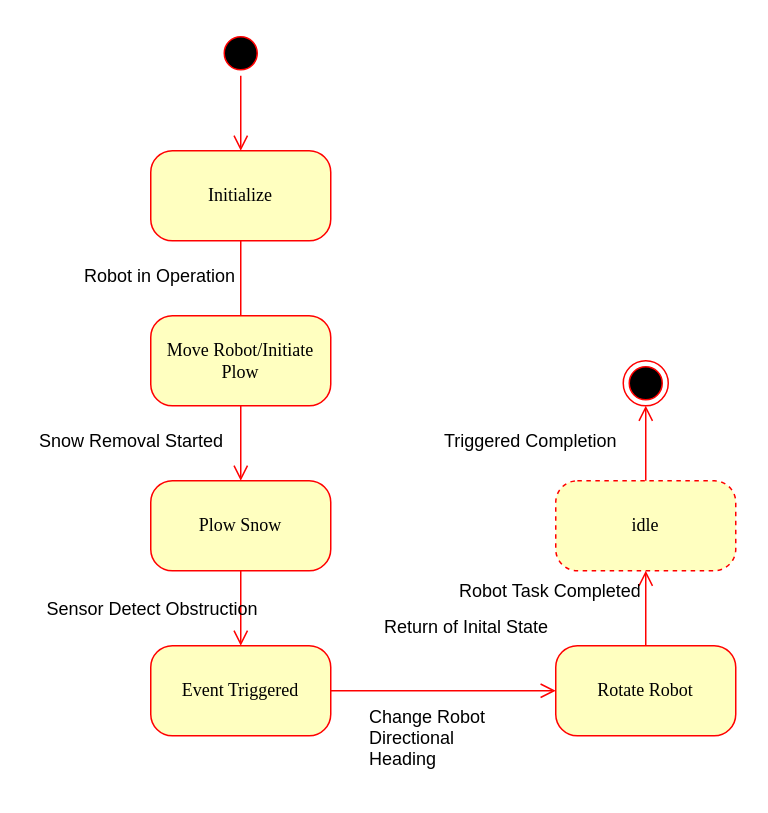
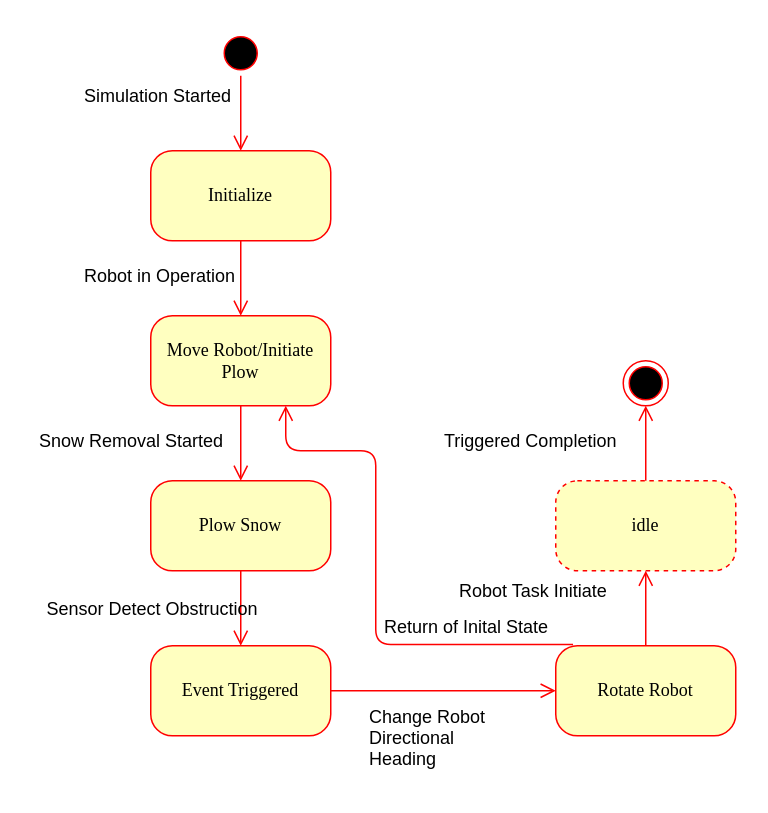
  <mxCell id="0" />
  <mxCell id="1" parent="0" />
  <mxCell id="2" value="" style="ellipse;html=1;shape=startState;fillColor=#000000;strokeColor=#ff0000;rounded=1;shadow=0;comic=0;labelBackgroundColor=none;fontFamily=Verdana;fontSize=12;fontColor=#000000;align=center;direction=south;" parent="1" vertex="1"><mxGeometry x="145" y="20" width="30" height="30" as="geometry" /></mxCell>
  <mxCell id="3" value="Plow Snow" style="rounded=1;whiteSpace=wrap;html=1;arcSize=24;fillColor=#ffffc0;strokeColor=#ff0000;shadow=0;comic=0;labelBackgroundColor=none;fontFamily=Verdana;fontSize=12;fontColor=#000000;align=center;" parent="1" vertex="1"><mxGeometry x="100" y="320" width="120" height="60" as="geometry" /></mxCell>
  <mxCell id="4" value="Initialize" style="rounded=1;whiteSpace=wrap;html=1;arcSize=24;fillColor=#ffffc0;strokeColor=#ff0000;shadow=0;comic=0;labelBackgroundColor=none;fontFamily=Verdana;fontSize=12;fontColor=#000000;align=center;" parent="1" vertex="1"><mxGeometry x="100" y="100" width="120" height="60" as="geometry" /></mxCell>
  <mxCell id="5" value="Move Robot/Initiate Plow" style="rounded=1;whiteSpace=wrap;html=1;arcSize=24;fillColor=#ffffc0;strokeColor=#ff0000;shadow=0;comic=0;labelBackgroundColor=none;fontFamily=Verdana;fontSize=12;fontColor=#000000;align=center;" parent="1" vertex="1"><mxGeometry x="100" y="210" width="120" height="60" as="geometry" /></mxCell>
  <mxCell id="6" style="edgeStyle=orthogonalEdgeStyle;html=1;labelBackgroundColor=none;endArrow=open;endSize=8;strokeColor=#ff0000;fontFamily=Verdana;fontSize=12;align=left;" parent="1" source="2" target="4" edge="1"><mxGeometry relative="1" as="geometry" /></mxCell>
- <mxCell id="7" style="edgeStyle=orthogonalEdgeStyle;html=1;labelBackgroundColor=none;endArrow=none;endSize=8;strokeColor=#ff0000;fontFamily=Verdana;fontSize=12;align=left;entryX=0.5;entryY=0;entryDx=0;entryDy=0;" parent="1" source="4" target="5" edge="1"><mxGeometry relative="1" as="geometry"><Array as="points"><mxPoint x="160" y="200" /><mxPoint x="160" y="200" /></Array></mxGeometry></mxCell>
+ <mxCell id="7" style="edgeStyle=orthogonalEdgeStyle;html=1;labelBackgroundColor=none;endArrow=open;endSize=8;strokeColor=#ff0000;fontFamily=Verdana;fontSize=12;align=left;entryX=0.5;entryY=0;entryDx=0;entryDy=0;" parent="1" source="4" target="5" edge="1"><mxGeometry relative="1" as="geometry"><Array as="points"><mxPoint x="160" y="200" /><mxPoint x="160" y="200" /></Array></mxGeometry></mxCell>
  <mxCell id="8" style="edgeStyle=orthogonalEdgeStyle;html=1;entryX=0.5;entryY=0;labelBackgroundColor=none;endArrow=open;endSize=8;strokeColor=#ff0000;fontFamily=Verdana;fontSize=12;align=left;exitX=0.5;exitY=1;entryDx=0;entryDy=0;" parent="1" source="5" target="3" edge="1"><mxGeometry relative="1" as="geometry"><mxPoint x="380" y="280" as="sourcePoint" /><Array as="points"><mxPoint x="160" y="280" /><mxPoint x="160" y="280" /></Array></mxGeometry></mxCell>
  <mxCell id="9" value="" style="ellipse;html=1;shape=endState;fillColor=#000000;strokeColor=#ff0000;rounded=1;shadow=0;comic=0;labelBackgroundColor=none;fontFamily=Verdana;fontSize=12;fontColor=#000000;align=center;" vertex="1" parent="1"><mxGeometry x="415" y="240" width="30" height="30" as="geometry" /></mxCell>
  <mxCell id="10" value="Event Triggered" style="rounded=1;whiteSpace=wrap;html=1;arcSize=24;fillColor=#ffffc0;strokeColor=#ff0000;shadow=0;comic=0;labelBackgroundColor=none;fontFamily=Verdana;fontSize=12;fontColor=#000000;align=center;" vertex="1" parent="1"><mxGeometry x="100" y="430" width="120" height="60" as="geometry" /></mxCell>
  <mxCell id="11" style="edgeStyle=orthogonalEdgeStyle;html=1;entryX=0.5;entryY=0;labelBackgroundColor=none;endArrow=open;endSize=8;strokeColor=#ff0000;fontFamily=Verdana;fontSize=12;align=left;exitX=0.5;exitY=1;entryDx=0;entryDy=0;exitDx=0;exitDy=0;" edge="1" parent="1" source="3" target="10"><mxGeometry relative="1" as="geometry"><mxPoint x="170" y="280" as="sourcePoint" /><Array as="points"><mxPoint x="160" y="410" /><mxPoint x="160" y="410" /></Array><mxPoint x="170" y="330" as="targetPoint" /></mxGeometry></mxCell>
  <mxCell id="12" value="Rotate Robot" style="rounded=1;whiteSpace=wrap;html=1;arcSize=24;fillColor=#ffffc0;strokeColor=#ff0000;shadow=0;comic=0;labelBackgroundColor=none;fontFamily=Verdana;fontSize=12;fontColor=#000000;align=center;" vertex="1" parent="1"><mxGeometry x="370" y="430" width="120" height="60" as="geometry" /></mxCell>
  <mxCell id="13" style="edgeStyle=orthogonalEdgeStyle;html=1;entryX=0;entryY=0.5;labelBackgroundColor=none;endArrow=open;endSize=8;strokeColor=#ff0000;fontFamily=Verdana;fontSize=12;align=left;entryDx=0;entryDy=0;" edge="1" parent="1" target="12"><mxGeometry relative="1" as="geometry"><mxPoint x="220" y="460" as="sourcePoint" /><Array as="points"><mxPoint x="220" y="460" /><mxPoint x="220" y="460" /></Array><mxPoint x="170" y="440" as="targetPoint" /></mxGeometry></mxCell>
+ <mxCell id="14" style="edgeStyle=orthogonalEdgeStyle;html=1;labelBackgroundColor=none;endArrow=open;endSize=8;strokeColor=#ff0000;fontFamily=Verdana;fontSize=12;align=left;entryX=0.75;entryY=1;entryDx=0;entryDy=0;exitX=0.096;exitY=-0.015;exitDx=0;exitDy=0;exitPerimeter=0;" edge="1" parent="1" source="12" target="5"><mxGeometry relative="1" as="geometry"><Array as="points"><mxPoint x="250" y="429" /><mxPoint x="250" y="300" /><mxPoint x="190" y="300" /></Array><mxPoint x="170" y="170" as="sourcePoint" /><mxPoint x="170" y="220" as="targetPoint" /></mxGeometry></mxCell>
  <mxCell id="15" value="Robot in Operation" style="text;strokeColor=none;fillColor=none;align=left;verticalAlign=top;spacingLeft=4;spacingRight=4;overflow=hidden;rotatable=0;points=[[0,0.5],[1,0.5]];portConstraint=eastwest;" vertex="1" parent="1"><mxGeometry x="50" y="170" width="110" height="26" as="geometry" /></mxCell>
+ <mxCell id="16" value="Simulation Started" style="text;strokeColor=none;fillColor=none;align=left;verticalAlign=top;spacingLeft=4;spacingRight=4;overflow=hidden;rotatable=0;points=[[0,0.5],[1,0.5]];portConstraint=eastwest;" vertex="1" parent="1"><mxGeometry x="50" y="50" width="110" height="26" as="geometry" /></mxCell>
  <mxCell id="17" value="Snow Removal Started" style="text;strokeColor=none;fillColor=none;align=left;verticalAlign=top;spacingLeft=4;spacingRight=4;overflow=hidden;rotatable=0;points=[[0,0.5],[1,0.5]];portConstraint=eastwest;" vertex="1" parent="1"><mxGeometry x="20" y="280" width="140" height="26" as="geometry" /></mxCell>
  <mxCell id="18" value="Sensor Detect Obstruction" style="text;strokeColor=none;fillColor=none;align=left;verticalAlign=top;spacingLeft=4;spacingRight=4;overflow=hidden;rotatable=0;points=[[0,0.5],[1,0.5]];portConstraint=eastwest;" vertex="1" parent="1"><mxGeometry x="25" y="392" width="150" height="26" as="geometry" /></mxCell>
  <mxCell id="19" value="Change Robot &#10;Directional &#10;Heading" style="text;strokeColor=none;fillColor=none;align=left;verticalAlign=top;spacingLeft=4;spacingRight=4;overflow=hidden;rotatable=0;points=[[0,0.5],[1,0.5]];portConstraint=eastwest;" vertex="1" parent="1"><mxGeometry x="240" y="464" width="100" height="56" as="geometry" /></mxCell>
  <mxCell id="20" value="Return of Inital State" style="text;strokeColor=none;fillColor=none;align=left;verticalAlign=top;spacingLeft=4;spacingRight=4;overflow=hidden;rotatable=0;points=[[0,0.5],[1,0.5]];portConstraint=eastwest;" vertex="1" parent="1"><mxGeometry x="250" y="404" width="120" height="26" as="geometry" /></mxCell>
  <mxCell id="21" value="idle" style="rounded=1;whiteSpace=wrap;html=1;arcSize=24;fillColor=#ffffc0;strokeColor=#ff0000;shadow=0;comic=0;labelBackgroundColor=none;fontFamily=Verdana;fontSize=12;fontColor=#000000;align=center;dashed=1;" vertex="1" parent="1"><mxGeometry x="370" y="320" width="120" height="60" as="geometry" /></mxCell>
  <mxCell id="22" style="edgeStyle=orthogonalEdgeStyle;html=1;entryX=0.5;entryY=1;labelBackgroundColor=none;endArrow=open;endSize=8;strokeColor=#ff0000;fontFamily=Verdana;fontSize=12;align=left;entryDx=0;entryDy=0;exitX=0.5;exitY=0;exitDx=0;exitDy=0;" edge="1" parent="1" source="12" target="21"><mxGeometry relative="1" as="geometry"><mxPoint x="280" y="404.41" as="sourcePoint" /><Array as="points"><mxPoint x="430" y="410" /><mxPoint x="430" y="410" /></Array><mxPoint x="430" y="404.41" as="targetPoint" /></mxGeometry></mxCell>
- <mxCell id="23" value="Robot Task Completed" style="text;strokeColor=none;fillColor=none;align=left;verticalAlign=top;spacingLeft=4;spacingRight=4;overflow=hidden;rotatable=0;points=[[0,0.5],[1,0.5]];portConstraint=eastwest;" vertex="1" parent="1"><mxGeometry x="300" y="380" width="130" height="26" as="geometry" /></mxCell>
+ <mxCell id="23" value="Robot Task Initiate" style="text;strokeColor=none;fillColor=none;align=left;verticalAlign=top;spacingLeft=4;spacingRight=4;overflow=hidden;rotatable=0;points=[[0,0.5],[1,0.5]];portConstraint=eastwest;" vertex="1" parent="1"><mxGeometry x="300" y="380" width="130" height="26" as="geometry" /></mxCell>
  <mxCell id="24" style="edgeStyle=orthogonalEdgeStyle;html=1;entryX=0.5;entryY=1;labelBackgroundColor=none;endArrow=open;endSize=8;strokeColor=#ff0000;fontFamily=Verdana;fontSize=12;align=left;entryDx=0;entryDy=0;exitX=0.5;exitY=0;exitDx=0;exitDy=0;" edge="1" parent="1" source="21" target="9"><mxGeometry relative="1" as="geometry"><mxPoint x="440" y="440" as="sourcePoint" /><Array as="points"><mxPoint x="430" y="290" /><mxPoint x="430" y="290" /></Array><mxPoint x="440" y="390" as="targetPoint" /></mxGeometry></mxCell>
  <mxCell id="25" value="Triggered Completion" style="text;strokeColor=none;fillColor=none;align=left;verticalAlign=top;spacingLeft=4;spacingRight=4;overflow=hidden;rotatable=0;points=[[0,0.5],[1,0.5]];portConstraint=eastwest;" vertex="1" parent="1"><mxGeometry x="290" y="280" width="140" height="26" as="geometry" /></mxCell>
